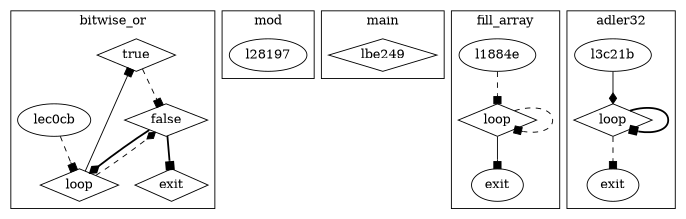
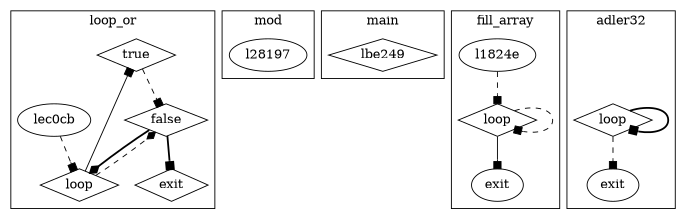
  digraph {
    node [shape=diamond]
    edge [arrowhead=box style=dashed]
    n1 [label=true]
    n2 [label=false]
    n3 [label=exit]
    n4 [label=loop]
    n5 [label=lec0cb shape=ellipse]
    n6 [label=l28197 shape=ellipse]
    n7 [label=lbe249]
-   n8 [label=l1884e shape=ellipse]
+   n8 [label=l1824e shape=ellipse]
    n9 [label=loop]
    n10 [label=exit shape=ellipse]
-   n11 [label=l3c21b shape=ellipse]
    n12 [label=loop]
    n13 [label=exit shape=ellipse]
    subgraph cluster_1 {
-     label=bitwise_or
+     label=loop_or
      n1
      n2
      n3
      n4
      n5
    }
    subgraph cluster_2 {
      label=mod
      n6
    }
    subgraph cluster_3 {
      label=main
      n7
    }
    subgraph cluster_4 {
      label=fill_array
      n8
      n9
      n10
    }
    subgraph cluster_5 {
      label=adler32
-     n11
      n12
      n13
    }
    n1 -> n2
    n2 -> n3 [style=bold]
    n2 -> n4 [arrowhead=diamond style=bold]
    n4 -> n1 [style=solid]
    n4 -> n2 [arrowhead=diamond]
    n5 -> n4
    n8 -> n9
    n9 -> n9
    n9 -> n10 [style=solid]
-   n11 -> n12 [arrowhead=diamond style=solid]
    n12 -> n12 [style=bold]
    n12 -> n13
  }
